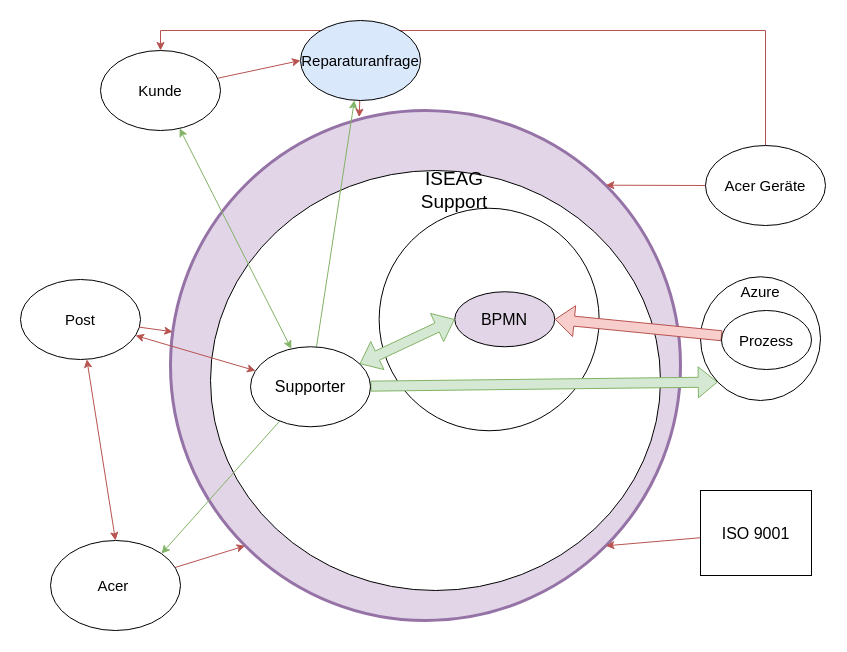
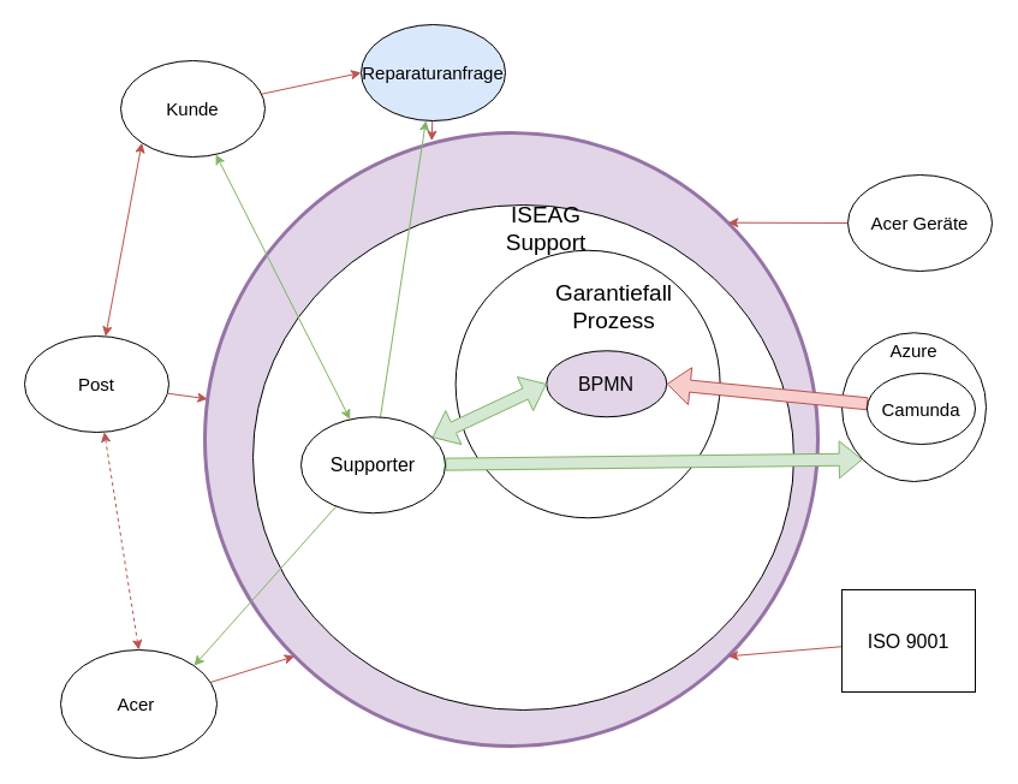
  <mxCell id="0" />
  <mxCell id="1" parent="0" />
  <mxCell id="2" value="" style="ellipse;whiteSpace=wrap;html=1;aspect=fixed;strokeWidth=3;fillColor=#e1d5e7;strokeColor=#9673a6;" vertex="1" parent="1"><mxGeometry x="170" y="110" width="510" height="510" as="geometry" /></mxCell>
  <mxCell id="3" value="" style="ellipse;whiteSpace=wrap;html=1;" vertex="1" parent="1"><mxGeometry x="210" y="170" width="450" height="420" as="geometry" /></mxCell>
  <mxCell id="4" value="" style="ellipse;whiteSpace=wrap;html=1;" vertex="1" parent="1"><mxGeometry x="378.63" y="207.75" width="220" height="222.5" as="geometry" /></mxCell>
+ <mxCell id="5" value="&lt;font style=&quot;font-size: 19px;&quot;&gt;Garantiefall Prozess&lt;/font&gt;" style="text;html=1;strokeColor=none;fillColor=none;align=center;verticalAlign=middle;whiteSpace=wrap;rounded=0;" vertex="1" parent="1"><mxGeometry x="465.75" y="220" width="88.5" height="70" as="geometry" /></mxCell>
  <mxCell id="6" value="&lt;font style=&quot;font-size: 16px;&quot;&gt;BPMN&lt;/font&gt;" style="ellipse;whiteSpace=wrap;html=1;fillColor=#e1d5e7;" vertex="1" parent="1"><mxGeometry x="454.25" y="291.25" width="100" height="55" as="geometry" /></mxCell>
  <mxCell id="7" value="&lt;font style=&quot;font-size: 19px;&quot;&gt;ISEAG Support&lt;/font&gt;" style="text;html=1;strokeColor=none;fillColor=none;align=center;verticalAlign=middle;whiteSpace=wrap;rounded=0;" vertex="1" parent="1"><mxGeometry x="399" y="160" width="110" height="60" as="geometry" /></mxCell>
  <mxCell id="8" style="rounded=0;orthogonalLoop=1;jettySize=auto;html=1;entryX=1;entryY=1;entryDx=0;entryDy=0;fillColor=#f8cecc;strokeColor=#b85450;" edge="1" parent="1" source="9" target="2"><mxGeometry relative="1" as="geometry" /></mxCell>
  <mxCell id="9" value="&lt;font style=&quot;font-size: 16px;&quot;&gt;ISO 9001&lt;/font&gt;" style="whiteSpace=wrap;html=1;rounded=0;" vertex="1" parent="1"><mxGeometry x="700" y="490" width="111" height="85" as="geometry" /></mxCell>
  <mxCell id="10" style="rounded=0;orthogonalLoop=1;jettySize=auto;html=1;entryX=0;entryY=0.5;entryDx=0;entryDy=0;startArrow=classic;startFill=1;fillColor=#d5e8d4;strokeColor=#82b366;shape=flexArrow;" edge="1" parent="1" source="14" target="6"><mxGeometry relative="1" as="geometry" /></mxCell>
  <mxCell id="11" style="rounded=0;orthogonalLoop=1;jettySize=auto;html=1;entryX=0;entryY=1;entryDx=0;entryDy=0;fillColor=#d5e8d4;strokeColor=#82b366;shape=flexArrow;" edge="1" parent="1" source="14" target="29"><mxGeometry relative="1" as="geometry" /></mxCell>
  <mxCell id="12" style="rounded=0;orthogonalLoop=1;jettySize=auto;html=1;entryX=1;entryY=0;entryDx=0;entryDy=0;fillColor=#d5e8d4;strokeColor=#82b366;" edge="1" parent="1" source="14" target="22"><mxGeometry relative="1" as="geometry" /></mxCell>
  <mxCell id="13" style="rounded=0;orthogonalLoop=1;jettySize=auto;html=1;fillColor=#d5e8d4;strokeColor=#82b366;" edge="1" parent="1" source="14" target="27"><mxGeometry relative="1" as="geometry" /></mxCell>
  <mxCell id="14" value="&lt;font style=&quot;font-size: 16px;&quot;&gt;Supporter&lt;/font&gt;" style="ellipse;whiteSpace=wrap;html=1;" vertex="1" parent="1"><mxGeometry x="250" y="346.25" width="120" height="80" as="geometry" /></mxCell>
  <mxCell id="15" style="rounded=0;orthogonalLoop=1;jettySize=auto;html=1;entryX=1;entryY=0;entryDx=0;entryDy=0;fillColor=#f8cecc;strokeColor=#b85450;" edge="1" parent="1" source="17" target="2"><mxGeometry relative="1" as="geometry" /></mxCell>
- <mxCell id="16" style="rounded=0;orthogonalLoop=1;jettySize=auto;html=1;entryX=0.5;entryY=0;entryDx=0;entryDy=0;fillColor=#f8cecc;strokeColor=#b85450;exitX=0.5;exitY=0;exitDx=0;exitDy=0;edgeStyle=orthogonalEdgeStyle;" edge="1" parent="1" source="17" target="20"><mxGeometry relative="1" as="geometry" /></mxCell>
  <mxCell id="17" value="&lt;font style=&quot;font-size: 15px;&quot;&gt;Acer Geräte&lt;/font&gt;" style="ellipse;whiteSpace=wrap;html=1;" vertex="1" parent="1"><mxGeometry x="705" y="145" width="120" height="80" as="geometry" /></mxCell>
  <mxCell id="18" style="rounded=0;orthogonalLoop=1;jettySize=auto;html=1;fillColor=#d5e8d4;strokeColor=#82b366;startArrow=classic;startFill=1;" edge="1" parent="1" source="20" target="14"><mxGeometry relative="1" as="geometry" /></mxCell>
  <mxCell id="19" style="rounded=0;orthogonalLoop=1;jettySize=auto;html=1;entryX=0;entryY=0.5;entryDx=0;entryDy=0;fillColor=#f8cecc;strokeColor=#b85450;" edge="1" parent="1" source="20" target="27"><mxGeometry relative="1" as="geometry" /></mxCell>
  <mxCell id="20" value="&lt;font style=&quot;font-size: 15px;&quot;&gt;Kunde&lt;/font&gt;" style="ellipse;whiteSpace=wrap;html=1;" vertex="1" parent="1"><mxGeometry x="100" y="50" width="120" height="80" as="geometry" /></mxCell>
  <mxCell id="21" style="rounded=0;orthogonalLoop=1;jettySize=auto;html=1;entryX=0;entryY=1;entryDx=0;entryDy=0;fillColor=#f8cecc;strokeColor=#b85450;" edge="1" parent="1" source="22" target="2"><mxGeometry relative="1" as="geometry" /></mxCell>
  <mxCell id="22" value="&lt;font style=&quot;font-size: 15px;&quot;&gt;Acer&amp;nbsp;&lt;/font&gt;" style="ellipse;whiteSpace=wrap;html=1;" vertex="1" parent="1"><mxGeometry x="50" y="540" width="130" height="90" as="geometry" /></mxCell>
- <mxCell id="23" style="rounded=0;orthogonalLoop=1;jettySize=auto;html=1;fillColor=#f8cecc;strokeColor=#b85450;startArrow=classic;startFill=1;" edge="1" parent="1" source="25" target="14"><mxGeometry relative="1" as="geometry" /></mxCell>
- <mxCell id="24" style="rounded=0;orthogonalLoop=1;jettySize=auto;html=1;entryX=0.5;entryY=0;entryDx=0;entryDy=0;startArrow=classic;startFill=1;fillColor=#f8cecc;strokeColor=#b85450;" edge="1" parent="1" source="25" target="22"><mxGeometry relative="1" as="geometry" /></mxCell>
+ <mxCell id="23" style="rounded=0;orthogonalLoop=1;jettySize=auto;html=1;entryX=0;entryY=1;entryDx=0;entryDy=0;fillColor=#f8cecc;strokeColor=#b85450;startArrow=classic;startFill=1;" edge="1" parent="1" source="25" target="20"><mxGeometry relative="1" as="geometry" /></mxCell>
+ <mxCell id="24" style="rounded=0;orthogonalLoop=1;jettySize=auto;html=1;entryX=0.5;entryY=0;entryDx=0;entryDy=0;startArrow=classic;startFill=1;fillColor=#f8cecc;strokeColor=#b85450;dashed=1;" edge="1" parent="1" source="25" target="22"><mxGeometry relative="1" as="geometry" /></mxCell>
  <mxCell id="25" value="&lt;font style=&quot;font-size: 15px;&quot;&gt;Post&lt;/font&gt;" style="ellipse;whiteSpace=wrap;html=1;" vertex="1" parent="1"><mxGeometry x="20" y="279" width="120" height="80" as="geometry" /></mxCell>
  <mxCell id="26" style="rounded=0;orthogonalLoop=1;jettySize=auto;html=1;fillColor=#f8cecc;strokeColor=#b85450;entryX=0.37;entryY=0.013;entryDx=0;entryDy=0;entryPerimeter=0;" edge="1" parent="1" source="27" target="2"><mxGeometry relative="1" as="geometry"><mxPoint x="320" y="630" as="targetPoint" /></mxGeometry></mxCell>
  <mxCell id="27" value="&lt;font style=&quot;font-size: 15px;&quot;&gt;Reparaturanfrage&lt;/font&gt;" style="ellipse;whiteSpace=wrap;html=1;fillColor=#dae8fc;" vertex="1" parent="1"><mxGeometry x="300" y="20" width="120" height="80" as="geometry" /></mxCell>
  <mxCell id="28" style="rounded=0;orthogonalLoop=1;jettySize=auto;html=1;fillColor=#f8cecc;strokeColor=#b85450;" edge="1" parent="1" source="25" target="2"><mxGeometry relative="1" as="geometry" /></mxCell>
  <mxCell id="29" value="&lt;font style=&quot;font-size: 15px;&quot;&gt;Azure&lt;/font&gt;" style="ellipse;whiteSpace=wrap;html=1;verticalAlign=top;" vertex="1" parent="1"><mxGeometry x="700" y="276.25" width="120" height="123.75" as="geometry" /></mxCell>
  <mxCell id="30" style="rounded=0;orthogonalLoop=1;jettySize=auto;html=1;entryX=1;entryY=0.5;entryDx=0;entryDy=0;fillColor=#f8cecc;strokeColor=#b85450;shape=flexArrow;" edge="1" parent="1" source="31" target="6"><mxGeometry relative="1" as="geometry" /></mxCell>
- <mxCell id="31" value="&lt;font style=&quot;font-size: 15px;&quot;&gt;Prozess&lt;/font&gt;" style="ellipse;whiteSpace=wrap;html=1;" vertex="1" parent="1"><mxGeometry x="721" y="310" width="90" height="59" as="geometry" /></mxCell>
+ <mxCell id="31" value="&lt;font style=&quot;font-size: 15px;&quot;&gt;Camunda&lt;/font&gt;" style="ellipse;whiteSpace=wrap;html=1;" vertex="1" parent="1"><mxGeometry x="721" y="310" width="90" height="59" as="geometry" /></mxCell>
